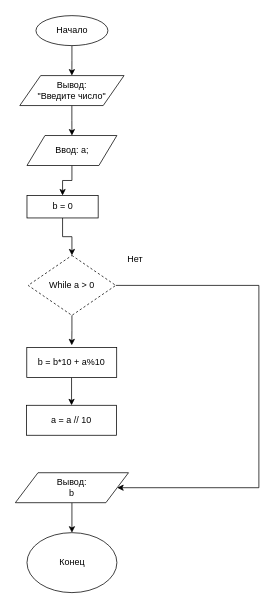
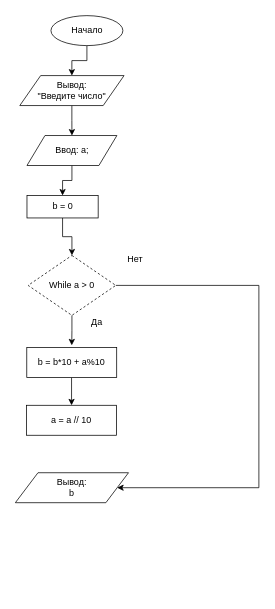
  <mxCell id="0" />
  <mxCell id="1" parent="0" />
  <mxCell id="2" style="edgeStyle=orthogonalEdgeStyle;rounded=0;orthogonalLoop=1;jettySize=auto;html=1;exitX=0.5;exitY=1;exitDx=0;exitDy=0;" edge="1" parent="1" source="3" target="5"><mxGeometry relative="1" as="geometry" /></mxCell>
- <mxCell id="3" value="Начало" style="ellipse;whiteSpace=wrap;html=1;" vertex="1" parent="1"><mxGeometry x="47.5" width="96" height="40" as="geometry" y="20" /></mxCell>
+ <mxCell id="3" value="Начало" style="ellipse;whiteSpace=wrap;html=1;" vertex="1" parent="1"><mxGeometry x="67.5" y="20" width="96" height="40" as="geometry" /></mxCell>
  <mxCell id="4" style="edgeStyle=orthogonalEdgeStyle;rounded=0;orthogonalLoop=1;jettySize=auto;html=1;entryX=0.5;entryY=0;entryDx=0;entryDy=0;" edge="1" parent="1" source="5" target="7"><mxGeometry relative="1" as="geometry" /></mxCell>
  <mxCell id="5" value="Вывод:&lt;br&gt;&quot;Введите число&quot;" style="shape=parallelogram;perimeter=parallelogramPerimeter;whiteSpace=wrap;html=1;" vertex="1" parent="1"><mxGeometry x="25.94" y="100" width="139.12" height="40" as="geometry" /></mxCell>
  <mxCell id="6" style="edgeStyle=orthogonalEdgeStyle;rounded=0;orthogonalLoop=1;jettySize=auto;html=1;entryX=0.5;entryY=0;entryDx=0;entryDy=0;" edge="1" parent="1" source="7" target="14"><mxGeometry relative="1" as="geometry"><mxPoint x="96" y="260" as="targetPoint" /></mxGeometry></mxCell>
  <mxCell id="7" value="Ввод: a;&lt;br&gt;" style="shape=parallelogram;perimeter=parallelogramPerimeter;whiteSpace=wrap;html=1;" vertex="1" parent="1"><mxGeometry x="35.5" y="180" width="120" height="40" as="geometry" /></mxCell>
  <mxCell id="8" style="edgeStyle=orthogonalEdgeStyle;rounded=0;orthogonalLoop=1;jettySize=auto;html=1;entryX=0.5;entryY=0;entryDx=0;entryDy=0;" edge="1" parent="1" source="10"><mxGeometry relative="1" as="geometry"><mxPoint x="95.25" y="460" as="targetPoint" /></mxGeometry></mxCell>
  <mxCell id="9" style="edgeStyle=orthogonalEdgeStyle;rounded=0;orthogonalLoop=1;jettySize=auto;html=1;entryX=1;entryY=0.5;entryDx=0;entryDy=0;" edge="1" parent="1" source="10" target="17"><mxGeometry relative="1" as="geometry"><Array as="points"><mxPoint x="345" y="380" /><mxPoint x="345" y="650" /></Array></mxGeometry></mxCell>
  <mxCell id="10" value="While a &amp;gt; 0" style="rhombus;whiteSpace=wrap;html=1;dashed=1;" vertex="1" parent="1"><mxGeometry x="37" y="340" width="117" height="80" as="geometry" /></mxCell>
- <mxCell id="11" value="Конец" style="ellipse;whiteSpace=wrap;html=1;" vertex="1" parent="1"><mxGeometry x="35.5" y="710" width="120" height="80" as="geometry" /></mxCell>
  <mxCell id="12" value="Нет" style="text;html=1;strokeColor=none;fillColor=none;align=center;verticalAlign=middle;whiteSpace=wrap;rounded=0;" vertex="1" parent="1"><mxGeometry x="160.06" y="335" width="40" height="20" as="geometry" /></mxCell>
  <mxCell id="13" style="edgeStyle=orthogonalEdgeStyle;rounded=0;orthogonalLoop=1;jettySize=auto;html=1;exitX=0.5;exitY=1;exitDx=0;exitDy=0;entryX=0.5;entryY=0;entryDx=0;entryDy=0;" edge="1" parent="1" source="14" target="10"><mxGeometry relative="1" as="geometry"><mxPoint x="94" y="340" as="targetPoint" /></mxGeometry></mxCell>
  <mxCell id="14" value="&lt;span&gt;b = 0&lt;/span&gt;" style="rounded=0;whiteSpace=wrap;html=1;" vertex="1" parent="1"><mxGeometry x="35.5" y="260" width="95" height="30" as="geometry" /></mxCell>
  <mxCell id="15" value="a = a // 10" style="rounded=0;whiteSpace=wrap;html=1;" vertex="1" parent="1"><mxGeometry x="35" y="540" width="120" height="40" as="geometry" /></mxCell>
- <mxCell id="16" style="edgeStyle=orthogonalEdgeStyle;rounded=0;orthogonalLoop=1;jettySize=auto;html=1;entryX=0.5;entryY=0;entryDx=0;entryDy=0;" edge="1" parent="1" source="17" target="11"><mxGeometry relative="1" as="geometry" /></mxCell>
  <mxCell id="17" value="Вывод:&lt;br&gt;b" style="shape=parallelogram;perimeter=parallelogramPerimeter;whiteSpace=wrap;html=1;" vertex="1" parent="1"><mxGeometry x="20" y="630" width="151" height="40" as="geometry" /></mxCell>
  <mxCell id="18" style="edgeStyle=orthogonalEdgeStyle;rounded=0;orthogonalLoop=1;jettySize=auto;html=1;" edge="1" parent="1" source="19"><mxGeometry relative="1" as="geometry"><mxPoint x="95" y="540" as="targetPoint" /><Array as="points"><mxPoint x="95" y="540" /><mxPoint x="95" y="540" /></Array></mxGeometry></mxCell>
  <mxCell id="19" value="b = b*10 + a%10" style="rounded=0;whiteSpace=wrap;html=1;" vertex="1" parent="1"><mxGeometry x="35.25" y="463" width="120" height="40" as="geometry" /></mxCell>
+ <mxCell id="20" value="Да" style="text;html=1;strokeColor=none;fillColor=none;align=center;verticalAlign=middle;whiteSpace=wrap;rounded=0;" vertex="1" parent="1"><mxGeometry x="109" y="420" width="40" height="20" as="geometry" /></mxCell>
